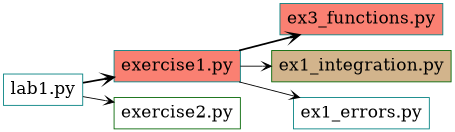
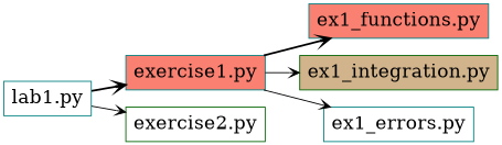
  digraph {
    rankdir=LR
    node [color=teal fillcolor=white fontsize=20 shape=box style=filled]
    edge [arrowhead=vee style=solid]
    n1 [fillcolor=salmon label="exercise1.py"]
-   "ex1_functions.py" [fillcolor=salmon label="ex3_functions.py"]
+   "ex1_functions.py" [fillcolor=salmon]
    "ex1_integration.py" [color=darkgreen fillcolor=tan]
    "ex1_errors.py"
    n5 [label="lab1.py"]
    n6 [color=darkgreen label="exercise2.py"]
    subgraph sub_1 {
      color=black
      label="Current situation"
      n1
      "ex1_functions.py"
      "ex1_integration.py"
      "ex1_errors.py"
    }
    n1 -> "ex1_functions.py" [style=bold]
    n1 -> "ex1_integration.py"
    n1 -> "ex1_errors.py"
    n5 -> n1 [style=bold]
    n5 -> n6
  }
